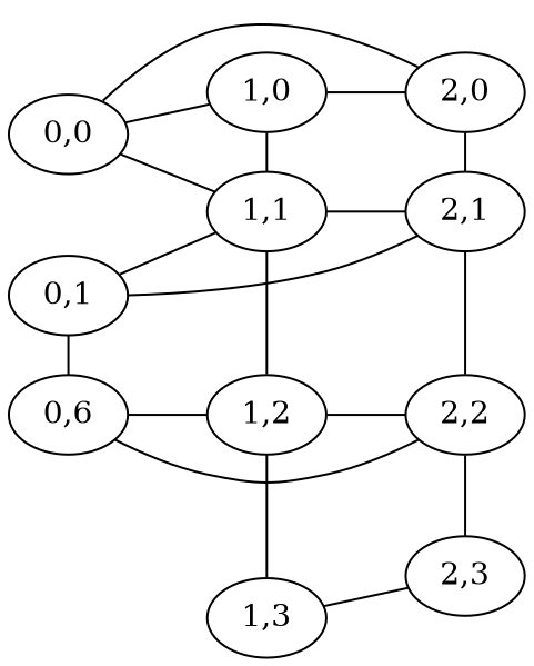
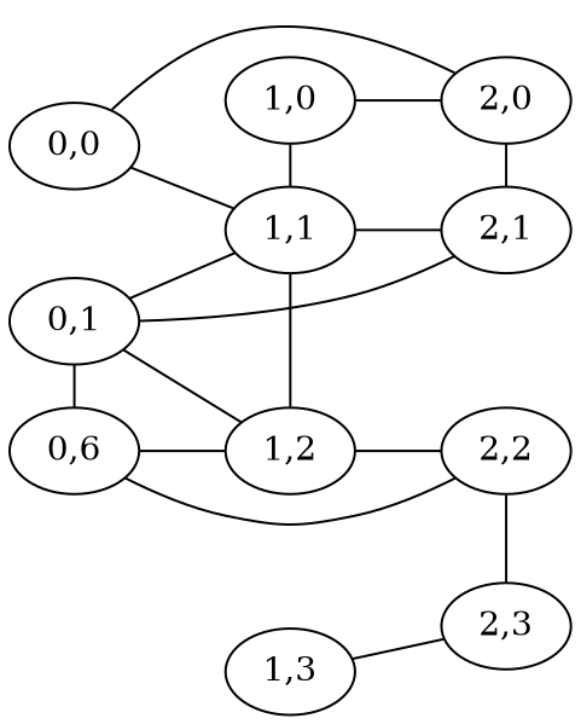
  digraph {
    rankdir=LR
    edge [arrowhead=none]
    n1 [label="0,0"]
    n2 [label="0,1"]
    n3 [label="0,6"]
    n4 [label="1,0"]
    n5 [label="1,1"]
    n6 [label="1,2"]
    n7 [label="1,3"]
    n8 [label="2,0"]
    n9 [label="2,1"]
    n10 [label="2,2"]
    n11 [label="2,3"]
    subgraph sub_1 {
      rank=same
      n1
      n2
      n3
    }
    subgraph sub_2 {
      rank=same
      n4
      n5
      n6
      n7
    }
    subgraph sub_3 {
      rank=same
      n8
      n9
      n10
      n11
    }
-   n1 -> n4
    n1 -> n5
    n2 -> n3
    n2 -> n5
    n3 -> n6
    n4 -> n5
    n4 -> n8
    n5 -> n6
    n5 -> n9
-   n6 -> n7
+   n6 -> n2
    n6 -> n10
    n7 -> n11
    n8 -> n1 [weight=0]
    n8 -> n9
    n9 -> n2 [weight=0]
-   n9 -> n10
    n10 -> n3 [weight=0]
    n10 -> n11
  }
